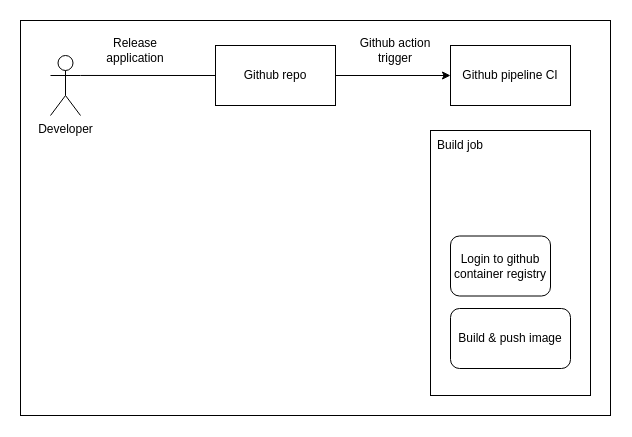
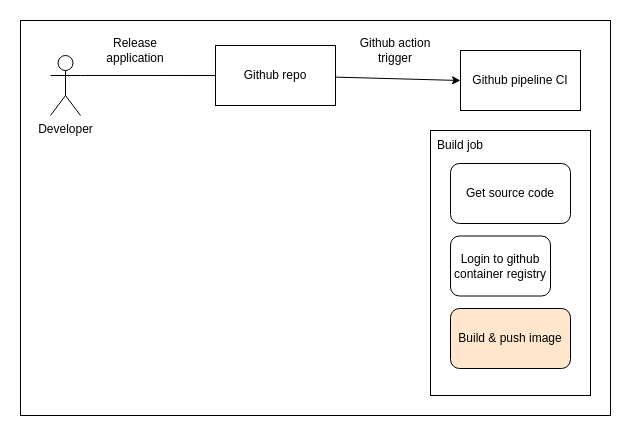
  <mxCell id="0" />
  <mxCell id="1" parent="0" />
  <mxCell id="2" value="" style="rounded=0;whiteSpace=wrap;html=1;" vertex="1" parent="1"><mxGeometry x="20" y="20" width="590" height="395" as="geometry" /></mxCell>
  <mxCell id="3" value="" style="rounded=0;whiteSpace=wrap;html=1;" vertex="1" parent="1"><mxGeometry x="430" y="130" width="160" height="265" as="geometry" /></mxCell>
  <mxCell id="4" style="edgeStyle=none;html=1;entryX=0;entryY=0.5;entryDx=0;entryDy=0;exitX=1;exitY=0.333;exitDx=0;exitDy=0;exitPerimeter=0;endArrow=none;" edge="1" parent="1" source="5" target="7"><mxGeometry relative="1" as="geometry" /></mxCell>
  <mxCell id="5" value="Developer" style="shape=umlActor;verticalLabelPosition=bottom;verticalAlign=top;html=1;outlineConnect=0;" vertex="1" parent="1"><mxGeometry x="50" y="55" width="30" height="60" as="geometry" /></mxCell>
  <mxCell id="6" style="edgeStyle=none;html=1;entryX=0;entryY=0.5;entryDx=0;entryDy=0;" edge="1" parent="1" source="7" target="9"><mxGeometry relative="1" as="geometry" /></mxCell>
  <mxCell id="7" value="Github repo" style="rounded=0;whiteSpace=wrap;html=1;" vertex="1" parent="1"><mxGeometry x="215" y="45" width="120" height="60" as="geometry" /></mxCell>
  <mxCell id="8" value="Release application" style="text;html=1;strokeColor=none;fillColor=none;align=center;verticalAlign=middle;whiteSpace=wrap;rounded=0;" vertex="1" parent="1"><mxGeometry x="100" y="35" width="70" height="30" as="geometry" /></mxCell>
- <mxCell id="9" value="Github pipeline CI" style="rounded=0;whiteSpace=wrap;html=1;" vertex="1" parent="1"><mxGeometry x="450" y="45" width="120" height="60" as="geometry" /></mxCell>
+ <mxCell id="9" value="Github pipeline CI" style="rounded=0;whiteSpace=wrap;html=1;" vertex="1" parent="1"><mxGeometry x="460" y="50" width="120" height="60" as="geometry" /></mxCell>
  <mxCell id="10" value="Github action trigger" style="text;html=1;strokeColor=none;fillColor=none;align=center;verticalAlign=middle;whiteSpace=wrap;rounded=0;" vertex="1" parent="1"><mxGeometry x="350" y="35" width="90" height="30" as="geometry" /></mxCell>
  <mxCell id="11" value="Build job" style="text;html=1;strokeColor=none;fillColor=none;align=center;verticalAlign=middle;whiteSpace=wrap;rounded=0;" vertex="1" parent="1"><mxGeometry x="430" y="130" width="60" height="30" as="geometry" /></mxCell>
  <mxCell id="12" value="Login to github container registry" style="rounded=1;whiteSpace=wrap;html=1;" vertex="1" parent="1"><mxGeometry x="450" y="235.5" width="100" height="60" as="geometry" /></mxCell>
- <mxCell id="14" value="Build &amp;amp; push image" style="rounded=1;whiteSpace=wrap;html=1;" vertex="1" parent="1"><mxGeometry x="450" y="308" width="120" height="60" as="geometry" /></mxCell>
+ <mxCell id="13" value="Get source code" style="rounded=1;whiteSpace=wrap;html=1;" vertex="1" parent="1"><mxGeometry x="450" y="163" width="120" height="60" as="geometry" /></mxCell>
+ <mxCell id="14" value="Build &amp;amp; push image" style="rounded=1;whiteSpace=wrap;html=1;fillColor=#ffe6cc;" vertex="1" parent="1"><mxGeometry x="450" y="308" width="120" height="60" as="geometry" /></mxCell>
